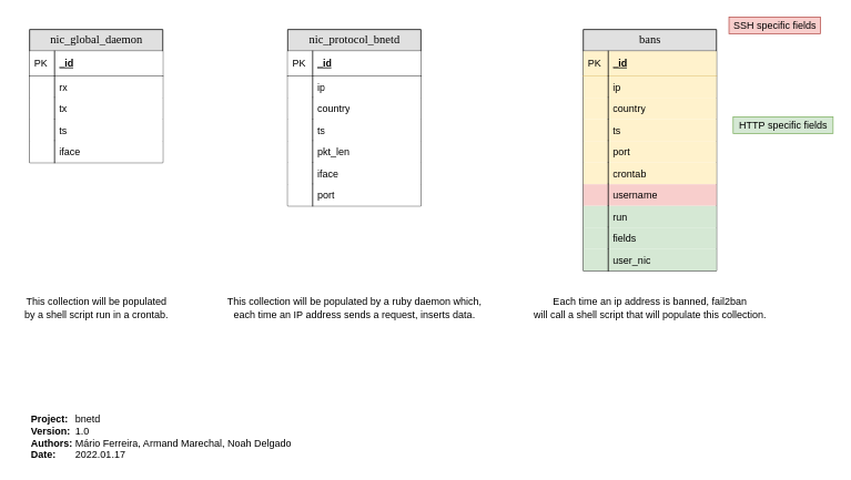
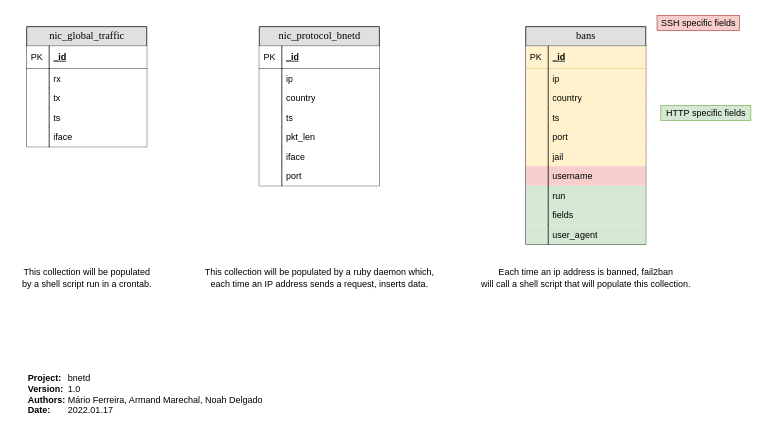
  <mxCell id="0" />
  <mxCell id="1" parent="0" />
  <mxCell id="2" value="bans" style="swimlane;html=1;fontStyle=0;childLayout=stackLayout;horizontal=1;startSize=26;fillColor=#e0e0e0;horizontalStack=0;resizeParent=1;resizeLast=0;collapsible=1;marginBottom=0;swimlaneFillColor=#ffffff;align=center;rounded=0;shadow=0;comic=0;labelBackgroundColor=none;strokeWidth=1;fontFamily=Verdana;fontSize=14;swimlaneLine=1;" vertex="1" parent="1"><mxGeometry x="700" y="35" width="160" height="290" as="geometry" /></mxCell>
  <mxCell id="3" value="_id" style="shape=partialRectangle;top=0;left=0;right=0;bottom=1;html=1;align=left;verticalAlign=middle;fillColor=#fff2cc;spacingLeft=34;spacingRight=4;whiteSpace=wrap;overflow=hidden;rotatable=0;points=[[0,0.5],[1,0.5]];portConstraint=eastwest;dropTarget=0;fontStyle=5;strokeColor=#d6b656;" vertex="1" parent="2"><mxGeometry y="26" width="160" height="30" as="geometry" /></mxCell>
  <mxCell id="4" value="PK" style="shape=partialRectangle;top=0;left=0;bottom=0;html=1;fillColor=none;align=left;verticalAlign=middle;spacingLeft=4;spacingRight=4;whiteSpace=wrap;overflow=hidden;rotatable=0;points=[];portConstraint=eastwest;part=1;" vertex="1" connectable="0" parent="3"><mxGeometry width="30" height="30" as="geometry" /></mxCell>
  <mxCell id="5" value="ip" style="shape=partialRectangle;top=0;left=0;right=0;bottom=0;html=1;align=left;verticalAlign=top;fillColor=#fff2cc;spacingLeft=34;spacingRight=4;whiteSpace=wrap;overflow=hidden;rotatable=0;points=[[0,0.5],[1,0.5]];portConstraint=eastwest;dropTarget=0;strokeColor=#d6b656;" vertex="1" parent="2"><mxGeometry y="56" width="160" height="26" as="geometry" /></mxCell>
  <mxCell id="6" value="" style="shape=partialRectangle;top=0;left=0;bottom=0;html=1;fillColor=none;align=left;verticalAlign=top;spacingLeft=4;spacingRight=4;whiteSpace=wrap;overflow=hidden;rotatable=0;points=[];portConstraint=eastwest;part=1;" vertex="1" connectable="0" parent="5"><mxGeometry width="30" height="26" as="geometry" /></mxCell>
  <mxCell id="7" value="country" style="shape=partialRectangle;top=0;left=0;right=0;bottom=0;html=1;align=left;verticalAlign=top;fillColor=#fff2cc;spacingLeft=34;spacingRight=4;whiteSpace=wrap;overflow=hidden;rotatable=0;points=[[0,0.5],[1,0.5]];portConstraint=eastwest;dropTarget=0;strokeColor=#d6b656;" vertex="1" parent="2"><mxGeometry y="82" width="160" height="26" as="geometry" /></mxCell>
  <mxCell id="8" value="" style="shape=partialRectangle;top=0;left=0;bottom=0;html=1;fillColor=none;align=left;verticalAlign=top;spacingLeft=4;spacingRight=4;whiteSpace=wrap;overflow=hidden;rotatable=0;points=[];portConstraint=eastwest;part=1;" vertex="1" connectable="0" parent="7"><mxGeometry width="30" height="26" as="geometry" /></mxCell>
  <mxCell id="9" value="ts" style="shape=partialRectangle;top=0;left=0;right=0;bottom=0;html=1;align=left;verticalAlign=top;fillColor=#fff2cc;spacingLeft=34;spacingRight=4;whiteSpace=wrap;overflow=hidden;rotatable=0;points=[[0,0.5],[1,0.5]];portConstraint=eastwest;dropTarget=0;strokeColor=#d6b656;" vertex="1" parent="2"><mxGeometry y="108" width="160" height="26" as="geometry" /></mxCell>
  <mxCell id="10" value="" style="shape=partialRectangle;top=0;left=0;bottom=0;html=1;fillColor=none;align=left;verticalAlign=top;spacingLeft=4;spacingRight=4;whiteSpace=wrap;overflow=hidden;rotatable=0;points=[];portConstraint=eastwest;part=1;" vertex="1" connectable="0" parent="9"><mxGeometry width="30" height="26" as="geometry" /></mxCell>
  <mxCell id="11" value="port" style="shape=partialRectangle;top=0;left=0;right=0;bottom=0;html=1;align=left;verticalAlign=top;fillColor=#fff2cc;spacingLeft=34;spacingRight=4;whiteSpace=wrap;overflow=hidden;rotatable=0;points=[[0,0.5],[1,0.5]];portConstraint=eastwest;dropTarget=0;strokeColor=#d6b656;" vertex="1" parent="2"><mxGeometry y="134" width="160" height="26" as="geometry" /></mxCell>
  <mxCell id="12" value="" style="shape=partialRectangle;top=0;left=0;bottom=0;html=1;fillColor=none;align=left;verticalAlign=top;spacingLeft=4;spacingRight=4;whiteSpace=wrap;overflow=hidden;rotatable=0;points=[];portConstraint=eastwest;part=1;" vertex="1" connectable="0" parent="11"><mxGeometry width="30" height="26" as="geometry" /></mxCell>
- <mxCell id="13" value="crontab" style="shape=partialRectangle;top=0;left=0;right=0;bottom=0;html=1;align=left;verticalAlign=top;fillColor=#fff2cc;spacingLeft=34;spacingRight=4;whiteSpace=wrap;overflow=hidden;rotatable=0;points=[[0,0.5],[1,0.5]];portConstraint=eastwest;dropTarget=0;strokeColor=#d6b656;" vertex="1" parent="2"><mxGeometry y="160" width="160" height="26" as="geometry" /></mxCell>
+ <mxCell id="13" value="jail" style="shape=partialRectangle;top=0;left=0;right=0;bottom=0;html=1;align=left;verticalAlign=top;fillColor=#fff2cc;spacingLeft=34;spacingRight=4;whiteSpace=wrap;overflow=hidden;rotatable=0;points=[[0,0.5],[1,0.5]];portConstraint=eastwest;dropTarget=0;strokeColor=#d6b656;" vertex="1" parent="2"><mxGeometry y="160" width="160" height="26" as="geometry" /></mxCell>
  <mxCell id="14" value="" style="shape=partialRectangle;top=0;left=0;bottom=0;html=1;fillColor=none;align=left;verticalAlign=top;spacingLeft=4;spacingRight=4;whiteSpace=wrap;overflow=hidden;rotatable=0;points=[];portConstraint=eastwest;part=1;" vertex="1" connectable="0" parent="13"><mxGeometry width="30" height="26" as="geometry" /></mxCell>
  <mxCell id="15" value="username" style="shape=partialRectangle;top=0;left=0;right=0;bottom=0;html=1;align=left;verticalAlign=top;fillColor=#f8cecc;spacingLeft=34;spacingRight=4;whiteSpace=wrap;overflow=hidden;rotatable=0;points=[[0,0.5],[1,0.5]];portConstraint=eastwest;dropTarget=0;strokeColor=#b85450;" vertex="1" parent="2"><mxGeometry y="186" width="160" height="26" as="geometry" /></mxCell>
  <mxCell id="16" value="" style="shape=partialRectangle;top=0;left=0;bottom=0;html=1;fillColor=none;align=left;verticalAlign=top;spacingLeft=4;spacingRight=4;whiteSpace=wrap;overflow=hidden;rotatable=0;points=[];portConstraint=eastwest;part=1;" vertex="1" connectable="0" parent="15"><mxGeometry width="30" height="26" as="geometry" /></mxCell>
  <mxCell id="17" value="run" style="shape=partialRectangle;top=0;left=0;right=0;bottom=0;html=1;align=left;verticalAlign=top;fillColor=#d5e8d4;spacingLeft=34;spacingRight=4;whiteSpace=wrap;overflow=hidden;rotatable=0;points=[[0,0.5],[1,0.5]];portConstraint=eastwest;dropTarget=0;strokeColor=#82b366;" vertex="1" parent="2"><mxGeometry y="212" width="160" height="26" as="geometry" /></mxCell>
  <mxCell id="18" value="" style="shape=partialRectangle;top=0;left=0;bottom=0;html=1;fillColor=none;align=left;verticalAlign=top;spacingLeft=4;spacingRight=4;whiteSpace=wrap;overflow=hidden;rotatable=0;points=[];portConstraint=eastwest;part=1;" vertex="1" connectable="0" parent="17"><mxGeometry width="30" height="26" as="geometry" /></mxCell>
  <mxCell id="19" value="fields" style="shape=partialRectangle;top=0;left=0;right=0;bottom=0;html=1;align=left;verticalAlign=top;fillColor=#d5e8d4;spacingLeft=34;spacingRight=4;whiteSpace=wrap;overflow=hidden;rotatable=0;points=[[0,0.5],[1,0.5]];portConstraint=eastwest;dropTarget=0;strokeColor=#82b366;" vertex="1" parent="2"><mxGeometry y="238" width="160" height="26" as="geometry" /></mxCell>
  <mxCell id="20" value="" style="shape=partialRectangle;top=0;left=0;bottom=0;html=1;fillColor=none;align=left;verticalAlign=top;spacingLeft=4;spacingRight=4;whiteSpace=wrap;overflow=hidden;rotatable=0;points=[];portConstraint=eastwest;part=1;" vertex="1" connectable="0" parent="19"><mxGeometry width="30" height="26" as="geometry" /></mxCell>
- <mxCell id="21" value="user_nic" style="shape=partialRectangle;top=0;left=0;right=0;bottom=0;html=1;align=left;verticalAlign=top;fillColor=#d5e8d4;spacingLeft=34;spacingRight=4;whiteSpace=wrap;overflow=hidden;rotatable=0;points=[[0,0.5],[1,0.5]];portConstraint=eastwest;dropTarget=0;strokeColor=#82b366;" vertex="1" parent="2"><mxGeometry y="264" width="160" height="26" as="geometry" /></mxCell>
+ <mxCell id="21" value="user_agent" style="shape=partialRectangle;top=0;left=0;right=0;bottom=0;html=1;align=left;verticalAlign=top;fillColor=#d5e8d4;spacingLeft=34;spacingRight=4;whiteSpace=wrap;overflow=hidden;rotatable=0;points=[[0,0.5],[1,0.5]];portConstraint=eastwest;dropTarget=0;strokeColor=#82b366;" vertex="1" parent="2"><mxGeometry y="264" width="160" height="26" as="geometry" /></mxCell>
  <mxCell id="22" value="" style="shape=partialRectangle;top=0;left=0;bottom=0;html=1;fillColor=none;align=left;verticalAlign=top;spacingLeft=4;spacingRight=4;whiteSpace=wrap;overflow=hidden;rotatable=0;points=[];portConstraint=eastwest;part=1;" vertex="1" connectable="0" parent="21"><mxGeometry width="30" height="26" as="geometry" /></mxCell>
  <mxCell id="23" value="SSH specific fields" style="text;html=1;align=center;verticalAlign=middle;resizable=0;points=[];autosize=1;strokeColor=#b85450;fillColor=#f8cecc;" vertex="1" parent="1"><mxGeometry x="875" y="20" width="110" height="20" as="geometry" /></mxCell>
  <mxCell id="24" value="HTTP specific fields" style="text;html=1;align=center;verticalAlign=middle;resizable=0;points=[];autosize=1;strokeColor=#82b366;fillColor=#d5e8d4;" vertex="1" parent="1"><mxGeometry x="880" y="140" width="120" height="20" as="geometry" /></mxCell>
- <mxCell id="25" value="nic_global_daemon" style="swimlane;html=1;fontStyle=0;childLayout=stackLayout;horizontal=1;startSize=26;fillColor=#e0e0e0;horizontalStack=0;resizeParent=1;resizeLast=0;collapsible=1;marginBottom=0;swimlaneFillColor=#ffffff;align=center;rounded=0;shadow=0;comic=0;labelBackgroundColor=none;strokeWidth=1;fontFamily=Verdana;fontSize=14;swimlaneLine=1;" vertex="1" parent="1"><mxGeometry x="35" y="35" width="160" height="160" as="geometry" /></mxCell>
+ <mxCell id="25" value="nic_global_traffic" style="swimlane;html=1;fontStyle=0;childLayout=stackLayout;horizontal=1;startSize=26;fillColor=#e0e0e0;horizontalStack=0;resizeParent=1;resizeLast=0;collapsible=1;marginBottom=0;swimlaneFillColor=#ffffff;align=center;rounded=0;shadow=0;comic=0;labelBackgroundColor=none;strokeWidth=1;fontFamily=Verdana;fontSize=14;swimlaneLine=1;" vertex="1" parent="1"><mxGeometry x="35" y="35" width="160" height="160" as="geometry" /></mxCell>
  <mxCell id="26" value="_id" style="shape=partialRectangle;top=0;left=0;right=0;bottom=1;html=1;align=left;verticalAlign=middle;spacingLeft=34;spacingRight=4;whiteSpace=wrap;overflow=hidden;rotatable=0;points=[[0,0.5],[1,0.5]];portConstraint=eastwest;dropTarget=0;fontStyle=5;" vertex="1" parent="25"><mxGeometry y="26" width="160" height="30" as="geometry" /></mxCell>
  <mxCell id="27" value="PK" style="shape=partialRectangle;top=0;left=0;bottom=0;html=1;fillColor=none;align=left;verticalAlign=middle;spacingLeft=4;spacingRight=4;whiteSpace=wrap;overflow=hidden;rotatable=0;points=[];portConstraint=eastwest;part=1;" vertex="1" connectable="0" parent="26"><mxGeometry width="30" height="30" as="geometry" /></mxCell>
  <mxCell id="28" value="rx" style="shape=partialRectangle;top=0;left=0;right=0;bottom=0;html=1;align=left;verticalAlign=top;spacingLeft=34;spacingRight=4;whiteSpace=wrap;overflow=hidden;rotatable=0;points=[[0,0.5],[1,0.5]];portConstraint=eastwest;dropTarget=0;" vertex="1" parent="25"><mxGeometry y="56" width="160" height="26" as="geometry" /></mxCell>
  <mxCell id="29" value="" style="shape=partialRectangle;top=0;left=0;bottom=0;html=1;fillColor=none;align=left;verticalAlign=top;spacingLeft=4;spacingRight=4;whiteSpace=wrap;overflow=hidden;rotatable=0;points=[];portConstraint=eastwest;part=1;" vertex="1" connectable="0" parent="28"><mxGeometry width="30" height="26" as="geometry" /></mxCell>
  <mxCell id="30" value="tx" style="shape=partialRectangle;top=0;left=0;right=0;bottom=0;html=1;align=left;verticalAlign=top;spacingLeft=34;spacingRight=4;whiteSpace=wrap;overflow=hidden;rotatable=0;points=[[0,0.5],[1,0.5]];portConstraint=eastwest;dropTarget=0;" vertex="1" parent="25"><mxGeometry y="82" width="160" height="26" as="geometry" /></mxCell>
  <mxCell id="31" value="" style="shape=partialRectangle;top=0;left=0;bottom=0;html=1;fillColor=none;align=left;verticalAlign=top;spacingLeft=4;spacingRight=4;whiteSpace=wrap;overflow=hidden;rotatable=0;points=[];portConstraint=eastwest;part=1;" vertex="1" connectable="0" parent="30"><mxGeometry width="30" height="26" as="geometry" /></mxCell>
  <mxCell id="32" value="ts" style="shape=partialRectangle;top=0;left=0;right=0;bottom=0;html=1;align=left;verticalAlign=top;spacingLeft=34;spacingRight=4;whiteSpace=wrap;overflow=hidden;rotatable=0;points=[[0,0.5],[1,0.5]];portConstraint=eastwest;dropTarget=0;" vertex="1" parent="25"><mxGeometry y="108" width="160" height="26" as="geometry" /></mxCell>
  <mxCell id="33" value="" style="shape=partialRectangle;top=0;left=0;bottom=0;html=1;fillColor=none;align=left;verticalAlign=top;spacingLeft=4;spacingRight=4;whiteSpace=wrap;overflow=hidden;rotatable=0;points=[];portConstraint=eastwest;part=1;" vertex="1" connectable="0" parent="32"><mxGeometry width="30" height="26" as="geometry" /></mxCell>
  <mxCell id="34" value="iface" style="shape=partialRectangle;top=0;left=0;right=0;bottom=0;html=1;align=left;verticalAlign=top;spacingLeft=34;spacingRight=4;whiteSpace=wrap;overflow=hidden;rotatable=0;points=[[0,0.5],[1,0.5]];portConstraint=eastwest;dropTarget=0;" vertex="1" parent="25"><mxGeometry y="134" width="160" height="26" as="geometry" /></mxCell>
  <mxCell id="35" value="" style="shape=partialRectangle;top=0;left=0;bottom=0;html=1;fillColor=none;align=left;verticalAlign=top;spacingLeft=4;spacingRight=4;whiteSpace=wrap;overflow=hidden;rotatable=0;points=[];portConstraint=eastwest;part=1;" vertex="1" connectable="0" parent="34"><mxGeometry width="30" height="26" as="geometry" /></mxCell>
  <mxCell id="36" value="nic_protocol_bnetd" style="swimlane;html=1;fontStyle=0;childLayout=stackLayout;horizontal=1;startSize=26;fillColor=#e0e0e0;horizontalStack=0;resizeParent=1;resizeLast=0;collapsible=1;marginBottom=0;swimlaneFillColor=#ffffff;align=center;rounded=0;shadow=0;comic=0;labelBackgroundColor=none;strokeWidth=1;fontFamily=Verdana;fontSize=14;swimlaneLine=1;" vertex="1" parent="1"><mxGeometry x="345" y="35" width="160" height="212" as="geometry" /></mxCell>
  <mxCell id="37" value="_id" style="shape=partialRectangle;top=0;left=0;right=0;bottom=1;html=1;align=left;verticalAlign=middle;spacingLeft=34;spacingRight=4;whiteSpace=wrap;overflow=hidden;rotatable=0;points=[[0,0.5],[1,0.5]];portConstraint=eastwest;dropTarget=0;fontStyle=5;" vertex="1" parent="36"><mxGeometry y="26" width="160" height="30" as="geometry" /></mxCell>
  <mxCell id="38" value="PK" style="shape=partialRectangle;top=0;left=0;bottom=0;html=1;fillColor=none;align=left;verticalAlign=middle;spacingLeft=4;spacingRight=4;whiteSpace=wrap;overflow=hidden;rotatable=0;points=[];portConstraint=eastwest;part=1;" vertex="1" connectable="0" parent="37"><mxGeometry width="30" height="30" as="geometry" /></mxCell>
  <mxCell id="39" value="ip" style="shape=partialRectangle;top=0;left=0;right=0;bottom=0;html=1;align=left;verticalAlign=top;spacingLeft=34;spacingRight=4;whiteSpace=wrap;overflow=hidden;rotatable=0;points=[[0,0.5],[1,0.5]];portConstraint=eastwest;dropTarget=0;" vertex="1" parent="36"><mxGeometry y="56" width="160" height="26" as="geometry" /></mxCell>
  <mxCell id="40" value="" style="shape=partialRectangle;top=0;left=0;bottom=0;html=1;fillColor=none;align=left;verticalAlign=top;spacingLeft=4;spacingRight=4;whiteSpace=wrap;overflow=hidden;rotatable=0;points=[];portConstraint=eastwest;part=1;" vertex="1" connectable="0" parent="39"><mxGeometry width="30" height="26" as="geometry" /></mxCell>
  <mxCell id="41" value="country" style="shape=partialRectangle;top=0;left=0;right=0;bottom=0;html=1;align=left;verticalAlign=top;spacingLeft=34;spacingRight=4;whiteSpace=wrap;overflow=hidden;rotatable=0;points=[[0,0.5],[1,0.5]];portConstraint=eastwest;dropTarget=0;" vertex="1" parent="36"><mxGeometry y="82" width="160" height="26" as="geometry" /></mxCell>
  <mxCell id="42" value="" style="shape=partialRectangle;top=0;left=0;bottom=0;html=1;fillColor=none;align=left;verticalAlign=top;spacingLeft=4;spacingRight=4;whiteSpace=wrap;overflow=hidden;rotatable=0;points=[];portConstraint=eastwest;part=1;" vertex="1" connectable="0" parent="41"><mxGeometry width="30" height="26" as="geometry" /></mxCell>
  <mxCell id="43" value="ts" style="shape=partialRectangle;top=0;left=0;right=0;bottom=0;html=1;align=left;verticalAlign=top;spacingLeft=34;spacingRight=4;whiteSpace=wrap;overflow=hidden;rotatable=0;points=[[0,0.5],[1,0.5]];portConstraint=eastwest;dropTarget=0;" vertex="1" parent="36"><mxGeometry y="108" width="160" height="26" as="geometry" /></mxCell>
  <mxCell id="44" value="" style="shape=partialRectangle;top=0;left=0;bottom=0;html=1;fillColor=none;align=left;verticalAlign=top;spacingLeft=4;spacingRight=4;whiteSpace=wrap;overflow=hidden;rotatable=0;points=[];portConstraint=eastwest;part=1;" vertex="1" connectable="0" parent="43"><mxGeometry width="30" height="26" as="geometry" /></mxCell>
  <mxCell id="45" value="pkt_len" style="shape=partialRectangle;top=0;left=0;right=0;bottom=0;html=1;align=left;verticalAlign=top;spacingLeft=34;spacingRight=4;whiteSpace=wrap;overflow=hidden;rotatable=0;points=[[0,0.5],[1,0.5]];portConstraint=eastwest;dropTarget=0;" vertex="1" parent="36"><mxGeometry y="134" width="160" height="26" as="geometry" /></mxCell>
  <mxCell id="46" value="" style="shape=partialRectangle;top=0;left=0;bottom=0;html=1;fillColor=none;align=left;verticalAlign=top;spacingLeft=4;spacingRight=4;whiteSpace=wrap;overflow=hidden;rotatable=0;points=[];portConstraint=eastwest;part=1;" vertex="1" connectable="0" parent="45"><mxGeometry width="30" height="26" as="geometry" /></mxCell>
  <mxCell id="47" value="iface" style="shape=partialRectangle;top=0;left=0;right=0;bottom=0;html=1;align=left;verticalAlign=top;spacingLeft=34;spacingRight=4;whiteSpace=wrap;overflow=hidden;rotatable=0;points=[[0,0.5],[1,0.5]];portConstraint=eastwest;dropTarget=0;" vertex="1" parent="36"><mxGeometry y="160" width="160" height="26" as="geometry" /></mxCell>
  <mxCell id="48" value="" style="shape=partialRectangle;top=0;left=0;bottom=0;html=1;fillColor=none;align=left;verticalAlign=top;spacingLeft=4;spacingRight=4;whiteSpace=wrap;overflow=hidden;rotatable=0;points=[];portConstraint=eastwest;part=1;" vertex="1" connectable="0" parent="47"><mxGeometry width="30" height="26" as="geometry" /></mxCell>
  <mxCell id="49" value="port" style="shape=partialRectangle;top=0;left=0;right=0;bottom=0;html=1;align=left;verticalAlign=top;spacingLeft=34;spacingRight=4;whiteSpace=wrap;overflow=hidden;rotatable=0;points=[[0,0.5],[1,0.5]];portConstraint=eastwest;dropTarget=0;" vertex="1" parent="36"><mxGeometry y="186" width="160" height="26" as="geometry" /></mxCell>
  <mxCell id="50" value="" style="shape=partialRectangle;top=0;left=0;bottom=0;html=1;fillColor=none;align=left;verticalAlign=top;spacingLeft=4;spacingRight=4;whiteSpace=wrap;overflow=hidden;rotatable=0;points=[];portConstraint=eastwest;part=1;" vertex="1" connectable="0" parent="49"><mxGeometry width="30" height="26" as="geometry" /></mxCell>
  <mxCell id="51" value="&lt;b&gt;Project:&lt;span style=&quot;white-space: pre&quot;&gt;&#09;&lt;/span&gt;&lt;/b&gt;bnetd&lt;br&gt;&lt;b&gt;Version:&lt;span style=&quot;white-space: pre&quot;&gt;&#09;&lt;/span&gt;&lt;/b&gt;1.0&lt;br&gt;&lt;b&gt;Authors:&lt;span style=&quot;white-space: pre&quot;&gt;&#09;&lt;/span&gt;&lt;/b&gt;Mário Ferreira, Armand Marechal, Noah Delgado&lt;br&gt;&lt;b&gt;Date:&lt;span style=&quot;white-space: pre&quot;&gt;&#09;&lt;/span&gt;&lt;/b&gt;2022.01.17" style="text;html=1;align=left;verticalAlign=middle;resizable=0;points=[];autosize=1;strokeColor=none;fillColor=none;fontStyle=0" vertex="1" parent="1"><mxGeometry x="35" y="495" width="330" height="60" as="geometry" /></mxCell>
  <mxCell id="52" value="This collection will be populated&lt;br&gt;by a shell script run in a crontab." style="text;html=1;align=center;verticalAlign=middle;resizable=0;points=[];autosize=1;strokeColor=none;fillColor=none;" vertex="1" parent="1"><mxGeometry x="20" y="355" width="190" height="30" as="geometry" /></mxCell>
  <mxCell id="53" value="This collection will be populated by a ruby daemon which,&lt;br&gt;each time an IP address sends a request, inserts data." style="text;html=1;align=center;verticalAlign=middle;resizable=0;points=[];autosize=1;strokeColor=none;fillColor=none;" vertex="1" parent="1"><mxGeometry x="265" y="355" width="320" height="30" as="geometry" /></mxCell>
  <mxCell id="54" value="Each time an ip address is banned, fail2ban&lt;br&gt;will call a shell script that will populate this collection." style="text;html=1;align=center;verticalAlign=middle;resizable=0;points=[];autosize=1;strokeColor=none;fillColor=none;" vertex="1" parent="1"><mxGeometry x="635" y="355" width="290" height="30" as="geometry" /></mxCell>
